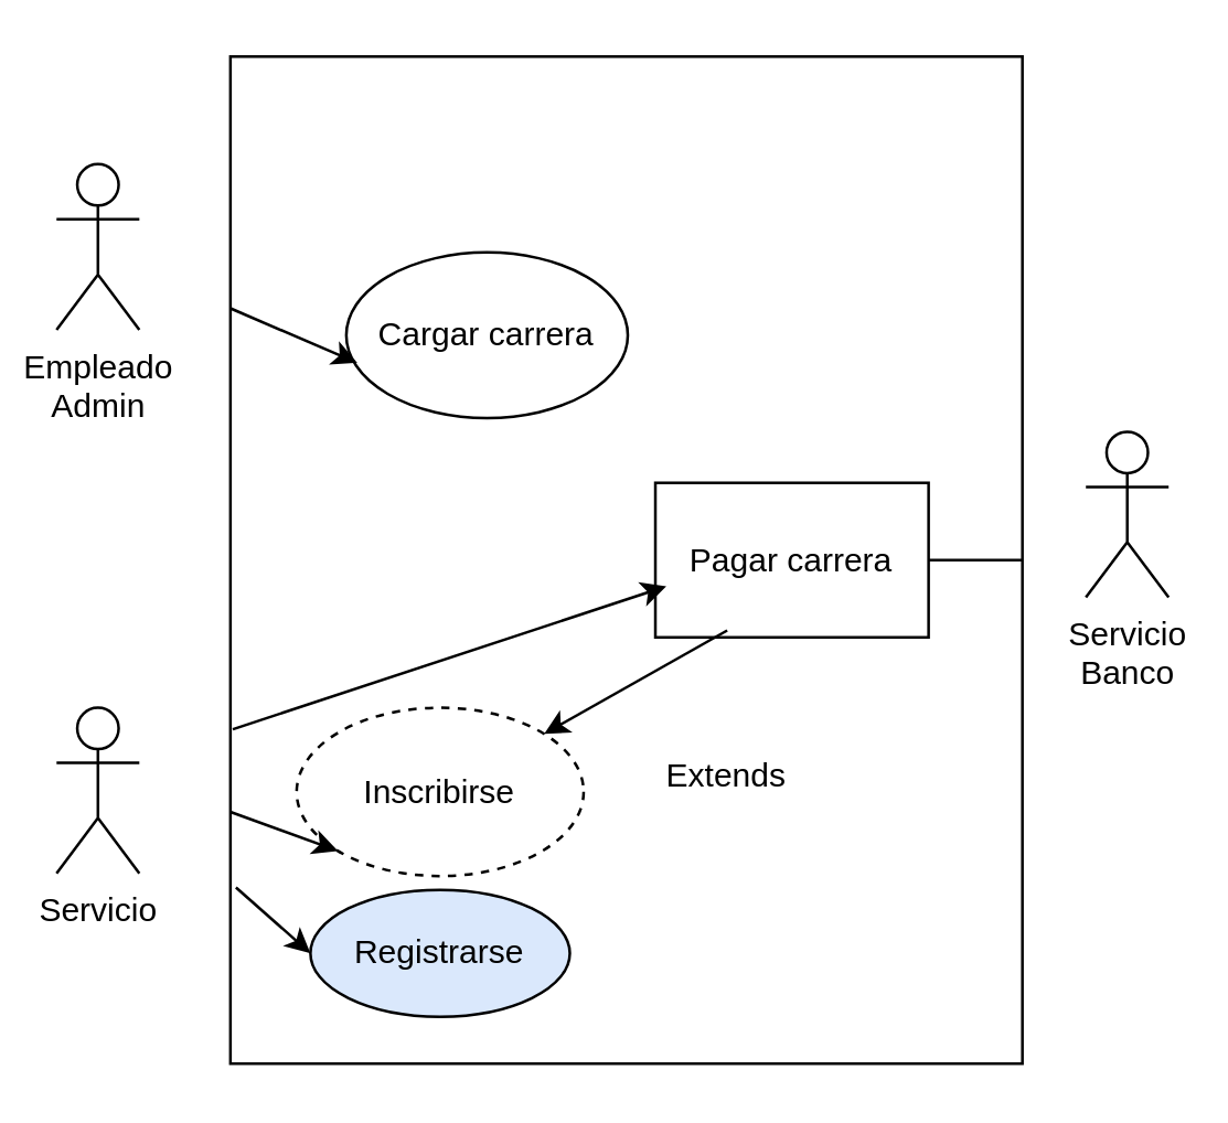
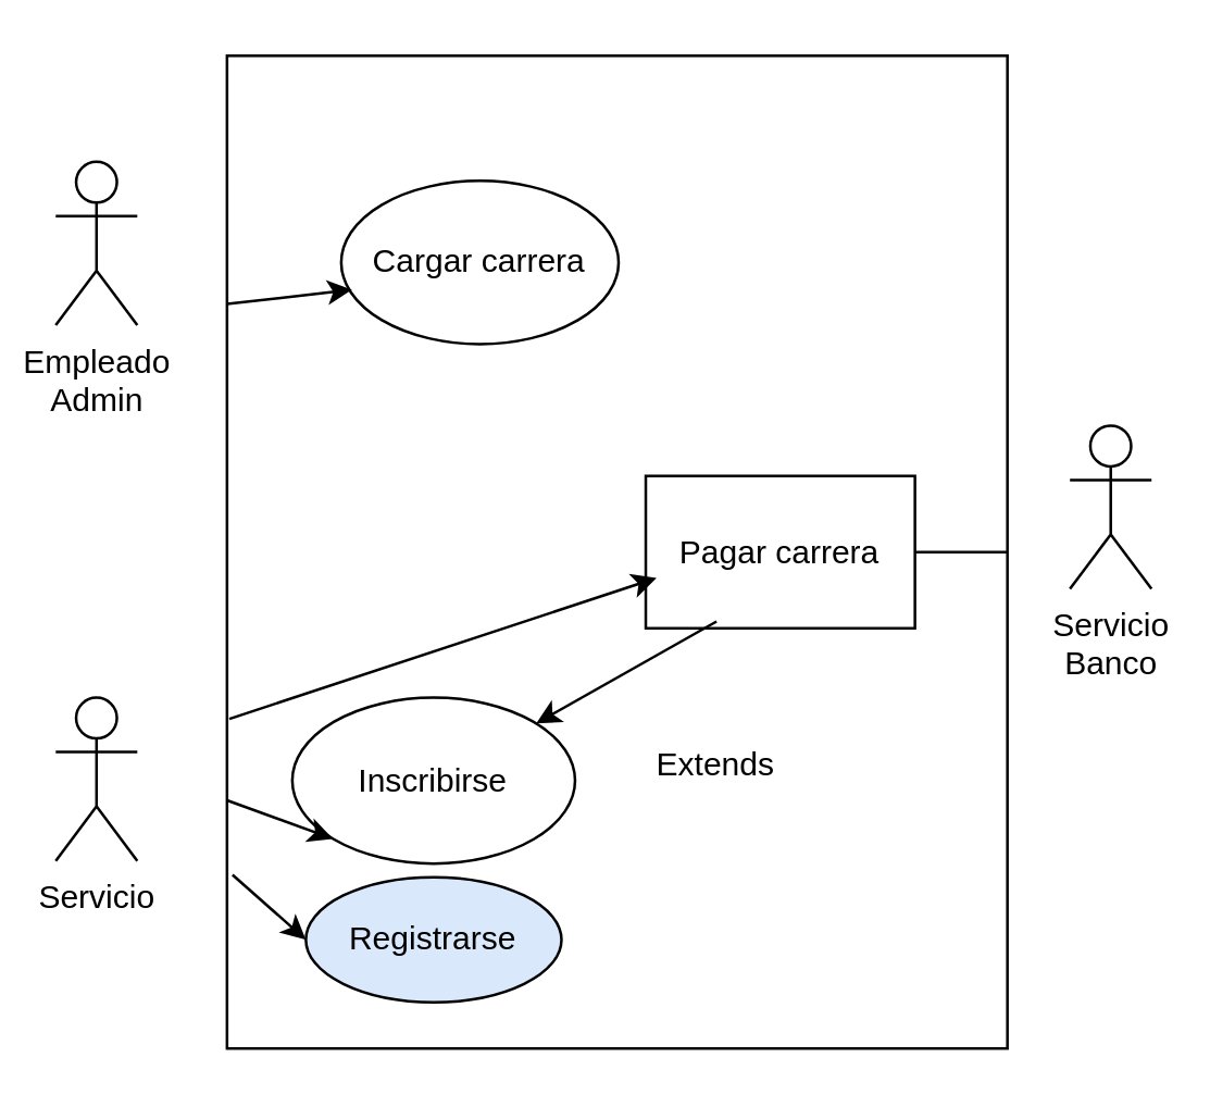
  <mxCell id="0" />
  <mxCell id="1" parent="0" />
  <mxCell id="2" value="" style="rounded=0;whiteSpace=wrap;html=1;direction=south;" vertex="1" parent="1"><mxGeometry x="83" y="20" width="287" height="365" as="geometry" /></mxCell>
  <mxCell id="3" value="Empleado&lt;div&gt;Admin&lt;/div&gt;" style="shape=umlActor;verticalLabelPosition=bottom;verticalAlign=top;html=1;outlineConnect=0;" vertex="1" parent="1"><mxGeometry x="20" y="59" width="30" height="60" as="geometry" /></mxCell>
  <mxCell id="4" value="Servicio" style="shape=umlActor;verticalLabelPosition=bottom;verticalAlign=top;html=1;outlineConnect=0;" vertex="1" parent="1"><mxGeometry x="20" y="256" width="30" height="60" as="geometry" /></mxCell>
  <mxCell id="5" value="Servicio&lt;div&gt;Banco&lt;/div&gt;" style="shape=umlActor;verticalLabelPosition=bottom;verticalAlign=top;html=1;outlineConnect=0;" vertex="1" parent="1"><mxGeometry x="393" y="156" width="30" height="60" as="geometry" /></mxCell>
- <mxCell id="6" value="Cargar carrera" style="ellipse;whiteSpace=wrap;html=1;" vertex="1" parent="1"><mxGeometry x="125" y="91" width="102" height="60" as="geometry" /></mxCell>
+ <mxCell id="6" value="Cargar carrera" style="ellipse;whiteSpace=wrap;html=1;" vertex="1" parent="1"><mxGeometry x="125" y="66" width="102" height="60" as="geometry" /></mxCell>
  <mxCell id="7" value="Pagar carrera" style="whiteSpace=wrap;html=1;rounded=0;" vertex="1" parent="1"><mxGeometry x="237" y="174.5" width="99" height="56" as="geometry" /></mxCell>
- <mxCell id="8" value="Inscribirse" style="ellipse;whiteSpace=wrap;html=1;dashed=1;" vertex="1" parent="1"><mxGeometry x="107" y="256" width="104" height="61" as="geometry" /></mxCell>
+ <mxCell id="8" value="Inscribirse" style="ellipse;whiteSpace=wrap;html=1;" vertex="1" parent="1"><mxGeometry x="107" y="256" width="104" height="61" as="geometry" /></mxCell>
  <mxCell id="9" value="Extends" style="text;html=1;align=center;verticalAlign=middle;whiteSpace=wrap;rounded=0;" vertex="1" parent="1"><mxGeometry x="233" y="266" width="60" height="30" as="geometry" /></mxCell>
  <mxCell id="10" value="" style="endArrow=classic;html=1;rounded=0;exitX=0.75;exitY=1;exitDx=0;exitDy=0;entryX=0;entryY=1;entryDx=0;entryDy=0;" edge="1" parent="1" source="2" target="8"><mxGeometry width="50" height="50" relative="1" as="geometry"><mxPoint x="323" y="315" as="sourcePoint" /><mxPoint x="373" y="265" as="targetPoint" /></mxGeometry></mxCell>
  <mxCell id="11" value="" style="endArrow=classic;html=1;rounded=0;exitX=0.263;exitY=0.955;exitDx=0;exitDy=0;exitPerimeter=0;" edge="1" parent="1" source="7" target="8"><mxGeometry width="50" height="50" relative="1" as="geometry"><mxPoint x="323" y="315" as="sourcePoint" /><mxPoint x="373" y="265" as="targetPoint" /></mxGeometry></mxCell>
  <mxCell id="12" value="" style="endArrow=classic;html=1;rounded=0;exitX=0.668;exitY=0.997;exitDx=0;exitDy=0;exitPerimeter=0;entryX=0.04;entryY=0.67;entryDx=0;entryDy=0;entryPerimeter=0;" edge="1" parent="1" source="2" target="7"><mxGeometry width="50" height="50" relative="1" as="geometry"><mxPoint x="323" y="315" as="sourcePoint" /><mxPoint x="373" y="265" as="targetPoint" /></mxGeometry></mxCell>
  <mxCell id="13" value="" style="endArrow=none;html=1;rounded=0;exitX=1;exitY=0.5;exitDx=0;exitDy=0;entryX=0.5;entryY=0;entryDx=0;entryDy=0;" edge="1" parent="1" source="7" target="2"><mxGeometry width="50" height="50" relative="1" as="geometry"><mxPoint x="323" y="315" as="sourcePoint" /><mxPoint x="373" y="265" as="targetPoint" /></mxGeometry></mxCell>
  <mxCell id="14" value="" style="endArrow=classic;html=1;rounded=0;exitX=0.25;exitY=1;exitDx=0;exitDy=0;entryX=0.039;entryY=0.667;entryDx=0;entryDy=0;entryPerimeter=0;" edge="1" parent="1" source="2" target="6"><mxGeometry width="50" height="50" relative="1" as="geometry"><mxPoint x="323" y="315" as="sourcePoint" /><mxPoint x="373" y="265" as="targetPoint" /></mxGeometry></mxCell>
  <mxCell id="15" value="Registrarse" style="ellipse;whiteSpace=wrap;html=1;fillColor=#dae8fc;" vertex="1" parent="1"><mxGeometry x="112" y="322" width="94" height="46" as="geometry" /></mxCell>
  <mxCell id="16" value="" style="endArrow=classic;html=1;rounded=0;exitX=0.825;exitY=0.993;exitDx=0;exitDy=0;exitPerimeter=0;entryX=0;entryY=0.5;entryDx=0;entryDy=0;" edge="1" parent="1" source="2" target="15"><mxGeometry width="50" height="50" relative="1" as="geometry"><mxPoint x="323" y="315" as="sourcePoint" /><mxPoint x="373" y="265" as="targetPoint" /></mxGeometry></mxCell>
